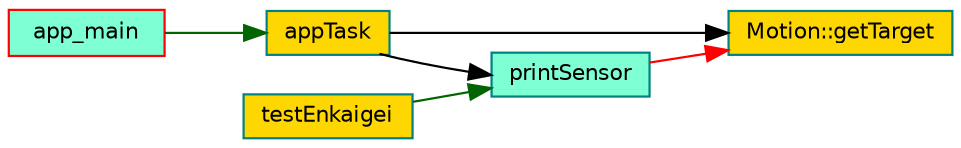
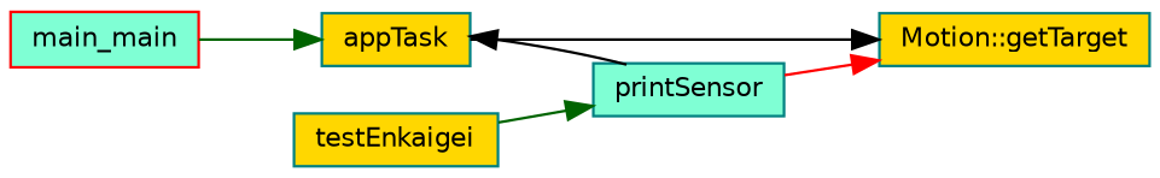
  digraph {
    rankdir=RL
    node [color=teal fillcolor=gold fontname=Helvetica fontsize=10 shape=record style=filled]
    edge [color=black dir=back fontname=Helvetica fontsize=10 labelfontname=Helvetica labelfontsize=10 style=solid]
    n1 [fontcolor=black height=0.2 label="Motion::getTarget" width=0.4]
    n2 [fillcolor=aquamarine height=0.2 label=printSensor width=0.4]
    n3 [height=0.2 label=appTask width=0.4]
    n4 [height=0.2 label=testEnkaigei width=0.4]
-   n5 [color=red fillcolor=aquamarine height=0.2 label=app_main width=0.4]
+   n5 [color=red fillcolor=aquamarine height=0.2 label=main_main width=0.4]
    n1 -> n2 [color=red]
    n1 -> n3
-   n2 -> n3
+   n3 -> n2
    n2 -> n4 [color=darkgreen]
    n3 -> n5 [color=darkgreen]
  }
